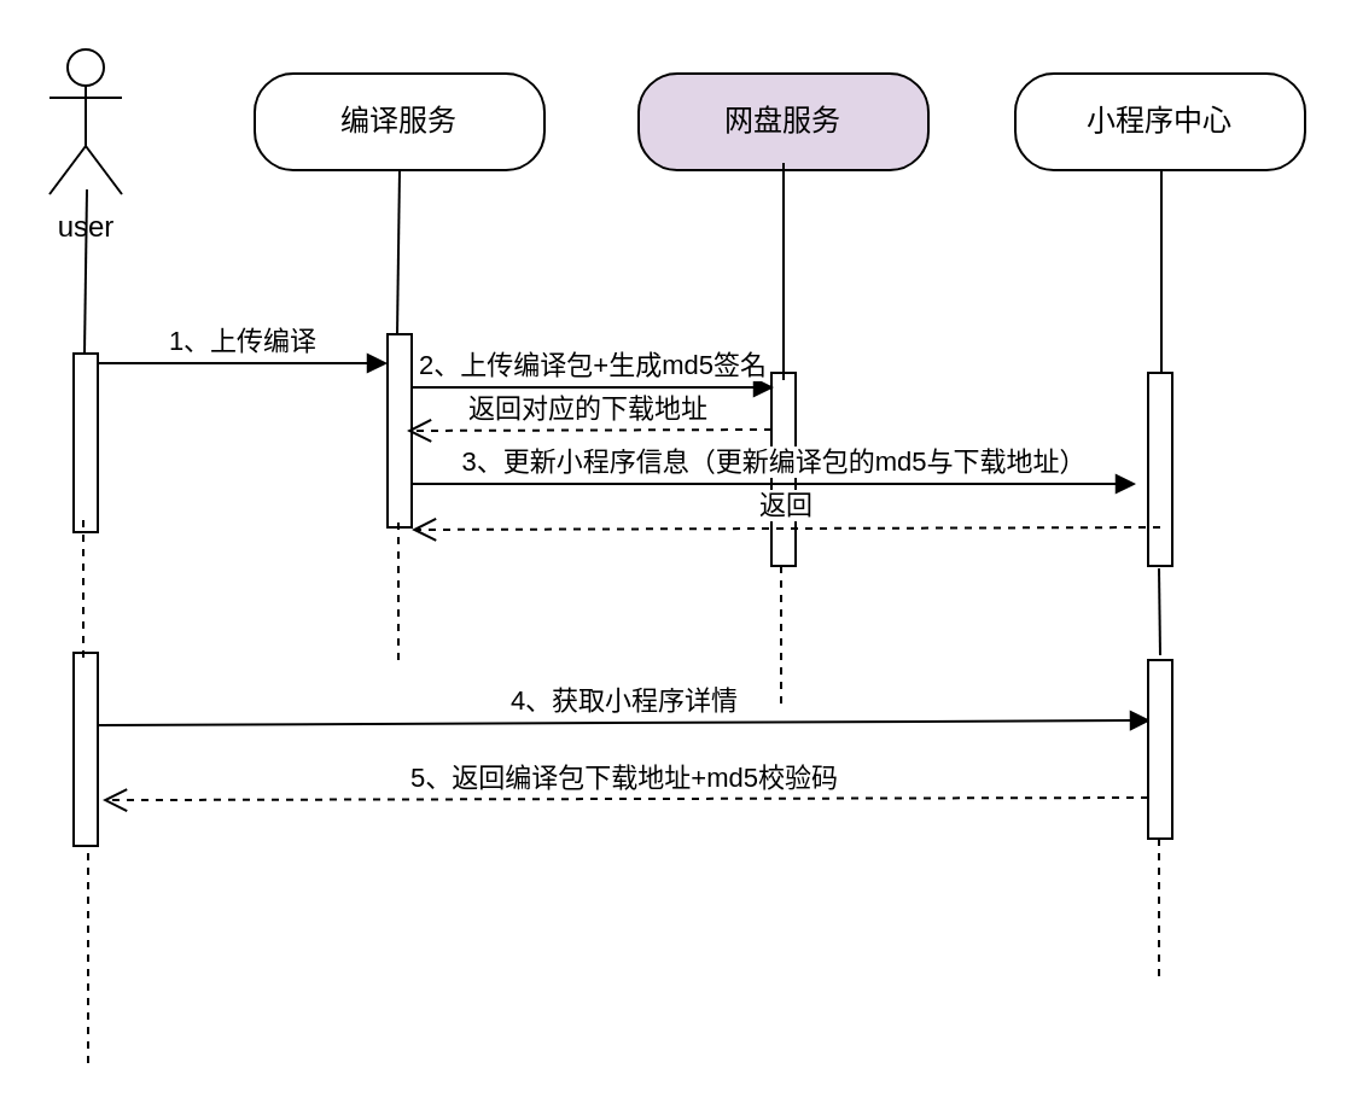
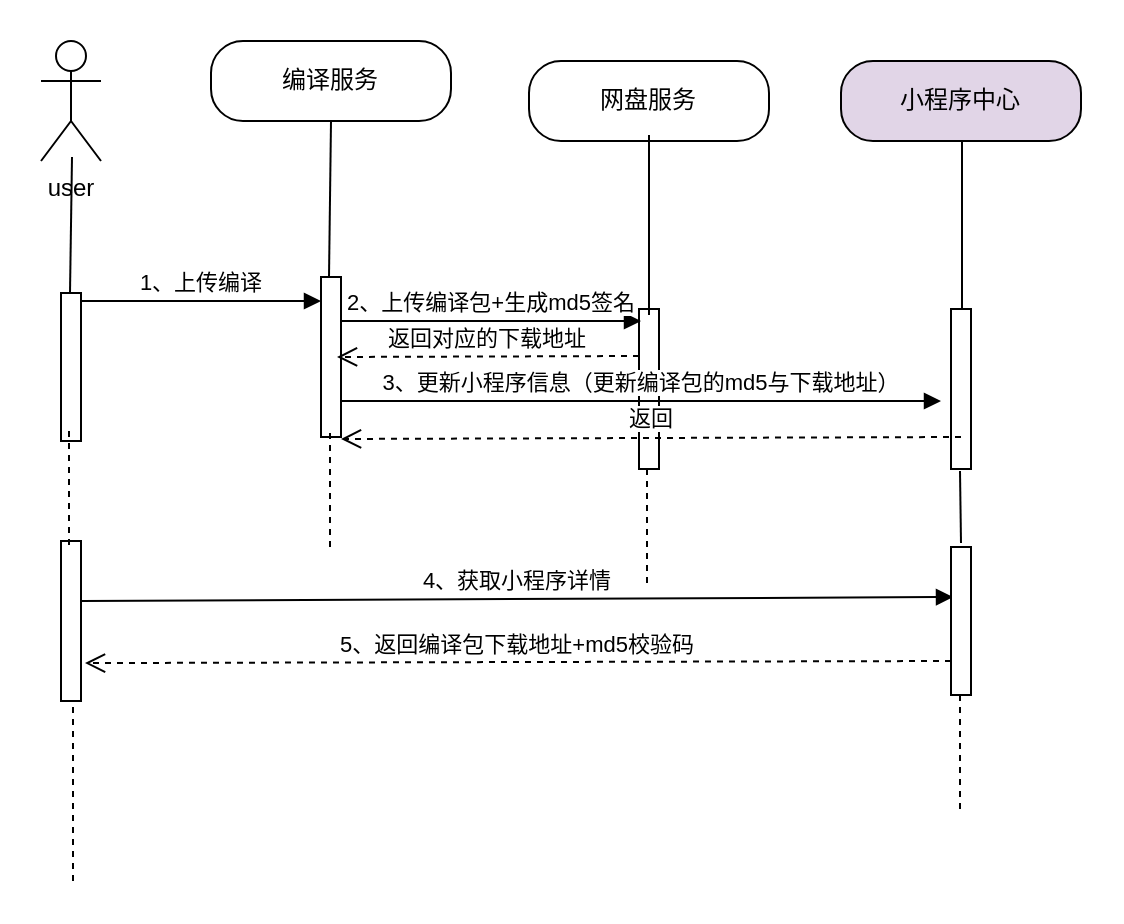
  <mxCell id="0" />
  <mxCell id="1" parent="0" />
  <mxCell id="2" value="" style="html=1;points=[];perimeter=orthogonalPerimeter;" vertex="1" parent="1"><mxGeometry x="160" y="138" width="10" height="80" as="geometry" /></mxCell>
- <mxCell id="3" value="编译服务" style="rounded=1;whiteSpace=wrap;html=1;arcSize=40;" vertex="1" parent="1"><mxGeometry x="105" y="30" width="120" height="40" as="geometry" /></mxCell>
+ <mxCell id="3" value="编译服务" style="rounded=1;whiteSpace=wrap;html=1;arcSize=40;" vertex="1" parent="1"><mxGeometry x="105" y="20" width="120" height="40" as="geometry" /></mxCell>
  <mxCell id="4" value="user" style="shape=umlActor;verticalLabelPosition=bottom;verticalAlign=top;html=1;" vertex="1" parent="1"><mxGeometry x="20" y="20" width="30" height="60" as="geometry" /></mxCell>
  <mxCell id="5" value="" style="html=1;points=[];perimeter=orthogonalPerimeter;" vertex="1" parent="1"><mxGeometry x="30" y="146" width="10" height="74" as="geometry" /></mxCell>
  <mxCell id="6" value="" style="html=1;points=[];perimeter=orthogonalPerimeter;" vertex="1" parent="1"><mxGeometry x="319" y="154" width="10" height="80" as="geometry" /></mxCell>
- <mxCell id="7" value="网盘服务" style="rounded=1;whiteSpace=wrap;html=1;arcSize=40;fillColor=#e1d5e7;" vertex="1" parent="1"><mxGeometry x="264" y="30" width="120" height="40" as="geometry" /></mxCell>
+ <mxCell id="7" value="网盘服务" style="rounded=1;whiteSpace=wrap;html=1;arcSize=40;" vertex="1" parent="1"><mxGeometry x="264" y="30" width="120" height="40" as="geometry" /></mxCell>
  <mxCell id="8" value="" style="html=1;points=[];perimeter=orthogonalPerimeter;" vertex="1" parent="1"><mxGeometry x="475" y="154" width="10" height="80" as="geometry" /></mxCell>
- <mxCell id="9" value="小程序中心" style="rounded=1;whiteSpace=wrap;html=1;arcSize=40;" vertex="1" parent="1"><mxGeometry x="420" y="30" width="120" height="40" as="geometry" /></mxCell>
+ <mxCell id="9" value="小程序中心" style="rounded=1;whiteSpace=wrap;html=1;arcSize=40;fillColor=#e1d5e7;" vertex="1" parent="1"><mxGeometry x="420" y="30" width="120" height="40" as="geometry" /></mxCell>
  <mxCell id="10" value="1、上传编译" style="html=1;verticalAlign=bottom;endArrow=block;" edge="1" parent="1" target="2"><mxGeometry width="80" relative="1" as="geometry"><mxPoint x="40" y="150" as="sourcePoint" /><mxPoint x="120" y="150" as="targetPoint" /></mxGeometry></mxCell>
  <mxCell id="11" value="2、上传编译包+生成md5签名" style="html=1;verticalAlign=bottom;endArrow=block;entryX=0.1;entryY=0.075;entryDx=0;entryDy=0;entryPerimeter=0;" edge="1" parent="1" target="6"><mxGeometry width="80" relative="1" as="geometry"><mxPoint x="170" y="160" as="sourcePoint" /><mxPoint x="290" y="160" as="targetPoint" /></mxGeometry></mxCell>
  <mxCell id="12" value="返回对应的下载地址" style="html=1;verticalAlign=bottom;endArrow=open;dashed=1;endSize=8;entryX=1.3;entryY=0.5;entryDx=0;entryDy=0;entryPerimeter=0;" edge="1" parent="1"><mxGeometry relative="1" as="geometry"><mxPoint x="319" y="177.5" as="sourcePoint" /><mxPoint x="168" y="178" as="targetPoint" /></mxGeometry></mxCell>
  <mxCell id="13" value="3、更新小程序信息（更新编译包的md5与下载地址）" style="html=1;verticalAlign=bottom;endArrow=block;" edge="1" parent="1"><mxGeometry width="80" relative="1" as="geometry"><mxPoint x="170" y="200" as="sourcePoint" /><mxPoint x="470" y="200" as="targetPoint" /></mxGeometry></mxCell>
  <mxCell id="14" value="返回" style="html=1;verticalAlign=bottom;endArrow=open;dashed=1;endSize=8;" edge="1" parent="1"><mxGeometry relative="1" as="geometry"><mxPoint x="480" y="218" as="sourcePoint" /><mxPoint x="170" y="219" as="targetPoint" /></mxGeometry></mxCell>
  <mxCell id="15" value="" style="html=1;points=[];perimeter=orthogonalPerimeter;" vertex="1" parent="1"><mxGeometry x="30" y="270" width="10" height="80" as="geometry" /></mxCell>
  <mxCell id="16" value="" style="endArrow=none;dashed=1;html=1;" edge="1" parent="1"><mxGeometry width="50" height="50" relative="1" as="geometry"><mxPoint x="34" y="272" as="sourcePoint" /><mxPoint x="34" y="215" as="targetPoint" /></mxGeometry></mxCell>
  <mxCell id="17" value="4、获取小程序详情" style="html=1;verticalAlign=bottom;endArrow=block;entryX=0.1;entryY=0.338;entryDx=0;entryDy=0;entryPerimeter=0;" edge="1" parent="1" target="18"><mxGeometry width="80" relative="1" as="geometry"><mxPoint x="40" y="300" as="sourcePoint" /><mxPoint x="450" y="300" as="targetPoint" /></mxGeometry></mxCell>
  <mxCell id="18" value="" style="html=1;points=[];perimeter=orthogonalPerimeter;" vertex="1" parent="1"><mxGeometry x="475" y="273" width="10" height="74" as="geometry" /></mxCell>
  <mxCell id="19" value="5、返回编译包下载地址+md5校验码" style="html=1;verticalAlign=bottom;endArrow=open;dashed=1;endSize=8;entryX=1.2;entryY=0.763;entryDx=0;entryDy=0;entryPerimeter=0;" edge="1" parent="1" target="15"><mxGeometry relative="1" as="geometry"><mxPoint x="475" y="330" as="sourcePoint" /><mxPoint x="165" y="331" as="targetPoint" /></mxGeometry></mxCell>
  <mxCell id="20" value="" style="endArrow=none;html=1;entryX=0.5;entryY=1;entryDx=0;entryDy=0;exitX=0.4;exitY=0;exitDx=0;exitDy=0;exitPerimeter=0;" edge="1" parent="1" source="2" target="3"><mxGeometry width="50" height="50" relative="1" as="geometry"><mxPoint x="300" y="250" as="sourcePoint" /><mxPoint x="350" y="200" as="targetPoint" /></mxGeometry></mxCell>
  <mxCell id="21" value="" style="endArrow=none;html=1;" edge="1" parent="1"><mxGeometry width="50" height="50" relative="1" as="geometry"><mxPoint x="324" y="157" as="sourcePoint" /><mxPoint x="324" y="67" as="targetPoint" /></mxGeometry></mxCell>
  <mxCell id="22" value="" style="endArrow=none;html=1;entryX=0.5;entryY=1;entryDx=0;entryDy=0;" edge="1" parent="1" source="8"><mxGeometry width="50" height="50" relative="1" as="geometry"><mxPoint x="481" y="150" as="sourcePoint" /><mxPoint x="480.5" y="70" as="targetPoint" /></mxGeometry></mxCell>
  <mxCell id="23" value="" style="endArrow=none;html=1;entryX=0.5;entryY=1;entryDx=0;entryDy=0;" edge="1" parent="1"><mxGeometry width="50" height="50" relative="1" as="geometry"><mxPoint x="480" y="271" as="sourcePoint" /><mxPoint x="479.5" y="235" as="targetPoint" /></mxGeometry></mxCell>
  <mxCell id="24" value="" style="endArrow=none;dashed=1;html=1;" edge="1" parent="1"><mxGeometry width="50" height="50" relative="1" as="geometry"><mxPoint x="164.5" y="273" as="sourcePoint" /><mxPoint x="164.5" y="216" as="targetPoint" /></mxGeometry></mxCell>
  <mxCell id="25" value="" style="endArrow=none;dashed=1;html=1;" edge="1" parent="1"><mxGeometry width="50" height="50" relative="1" as="geometry"><mxPoint x="323" y="291" as="sourcePoint" /><mxPoint x="323" y="234" as="targetPoint" /></mxGeometry></mxCell>
  <mxCell id="26" value="" style="endArrow=none;html=1;entryX=0.5;entryY=1;entryDx=0;entryDy=0;exitX=0.4;exitY=0;exitDx=0;exitDy=0;exitPerimeter=0;" edge="1" parent="1"><mxGeometry width="50" height="50" relative="1" as="geometry"><mxPoint x="34.5" y="146" as="sourcePoint" /><mxPoint x="35.5" y="78" as="targetPoint" /></mxGeometry></mxCell>
  <mxCell id="27" value="" style="endArrow=none;dashed=1;html=1;entryX=0.6;entryY=1.038;entryDx=0;entryDy=0;entryPerimeter=0;" edge="1" parent="1" target="15"><mxGeometry width="50" height="50" relative="1" as="geometry"><mxPoint x="36" y="440" as="sourcePoint" /><mxPoint x="174.5" y="226" as="targetPoint" /></mxGeometry></mxCell>
  <mxCell id="28" value="" style="endArrow=none;dashed=1;html=1;" edge="1" parent="1"><mxGeometry width="50" height="50" relative="1" as="geometry"><mxPoint x="479.5" y="404" as="sourcePoint" /><mxPoint x="479.5" y="347" as="targetPoint" /></mxGeometry></mxCell>
